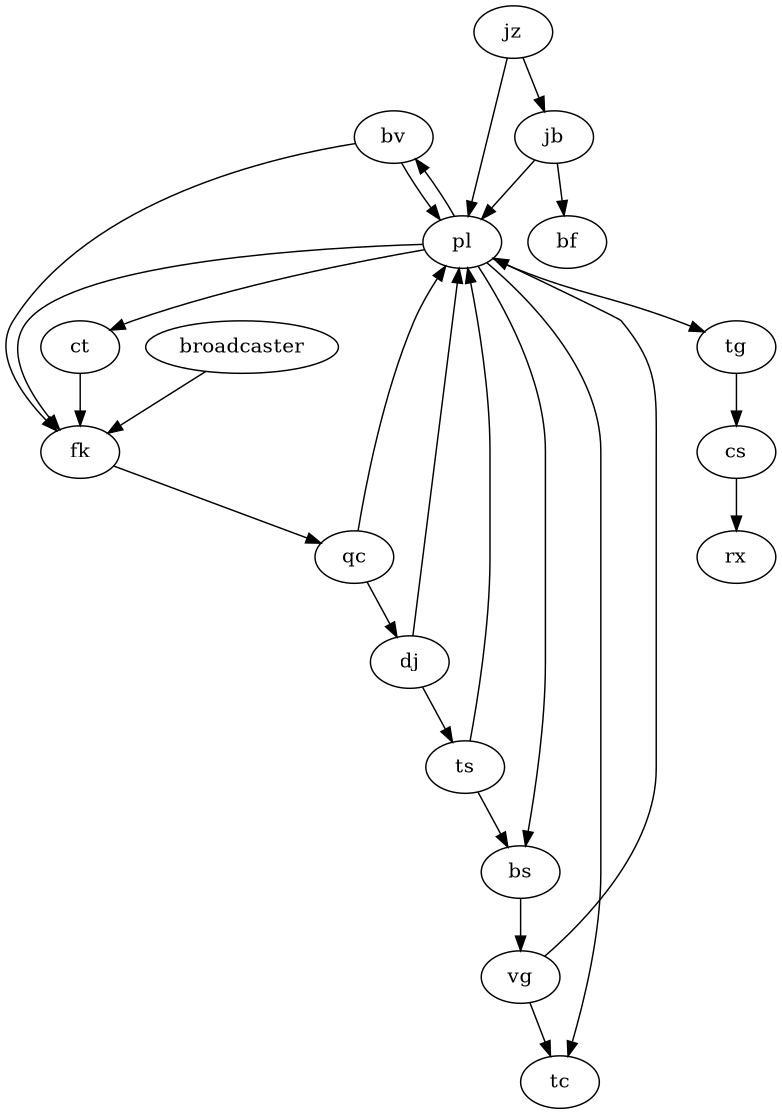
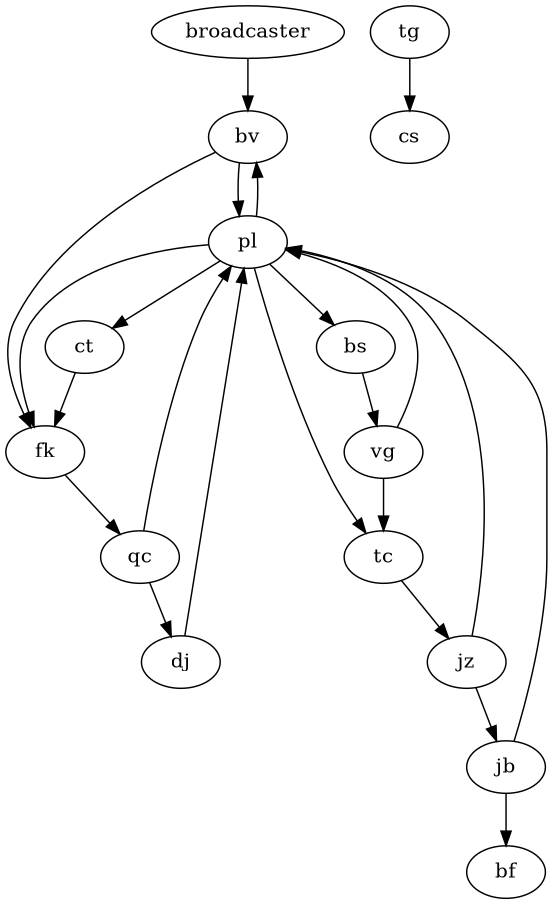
  digraph {
    bv
    pl
    fk
    ct
    bs
    tg
    tc
    qc
    vg
    cs
    jz
    dj
-   rx
    jb
-   ts
    bf
    broadcaster
    bv -> pl
    bv -> fk
    pl -> bv
    pl -> fk
    pl -> ct
    pl -> bs
-   pl -> tg
    pl -> tc
    fk -> qc
    ct -> fk
    bs -> vg
    tg -> cs
+   tc -> jz
    qc -> pl
    qc -> dj
    vg -> pl
    vg -> tc
-   cs -> rx
    jz -> pl
    jz -> jb
    dj -> pl
-   dj -> ts
    jb -> pl
    jb -> bf
-   ts -> pl
-   ts -> bs
-   broadcaster -> fk
+   broadcaster -> bv
  }
